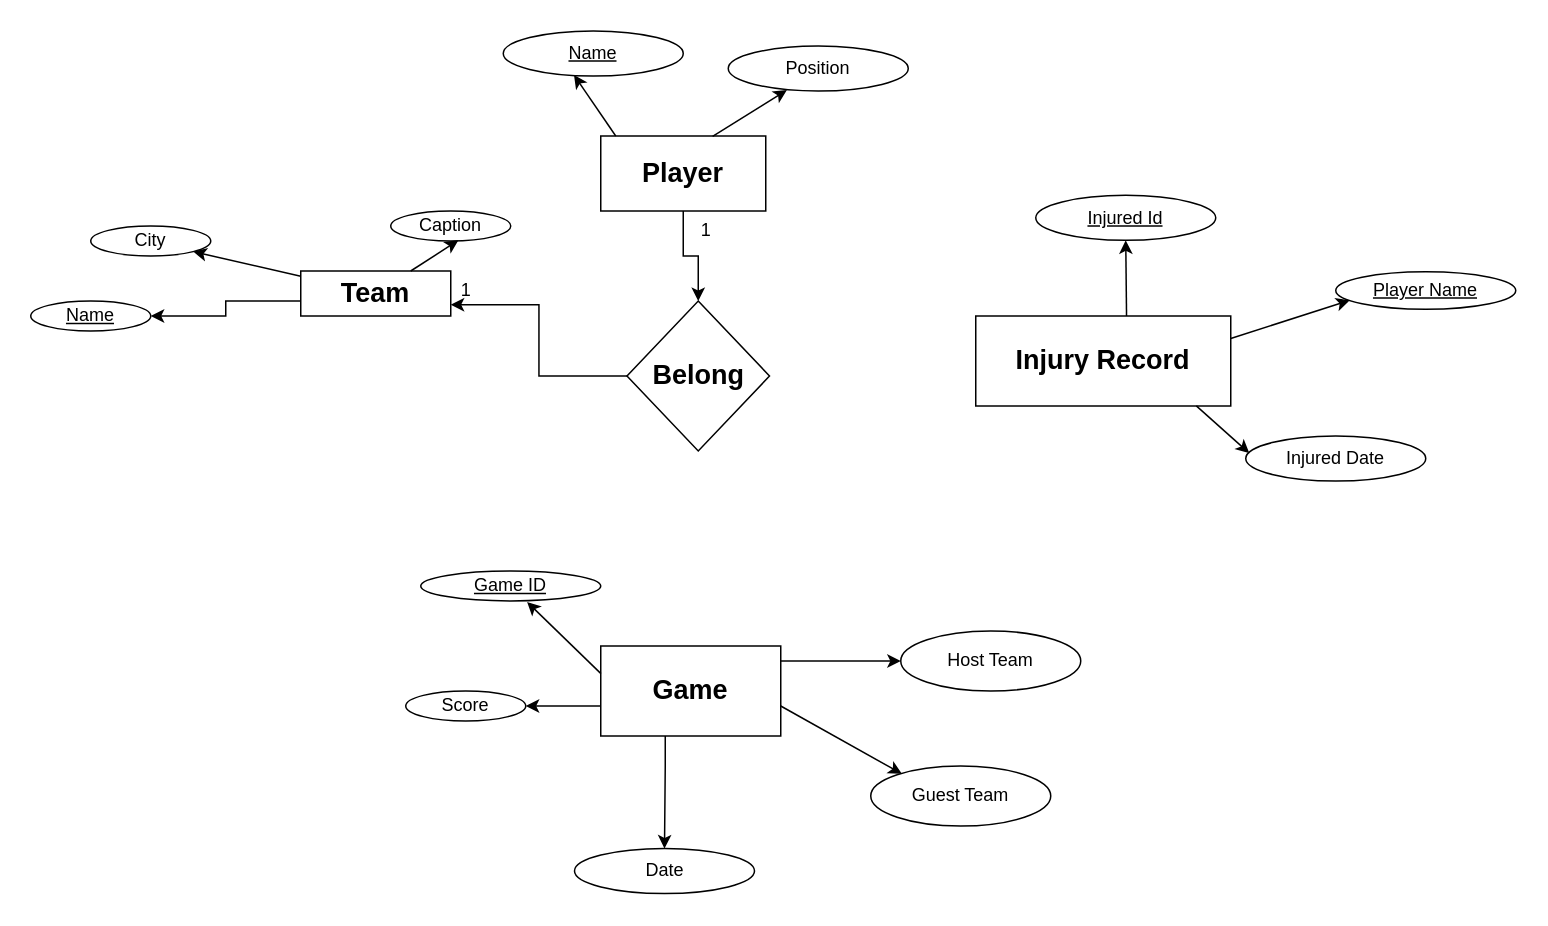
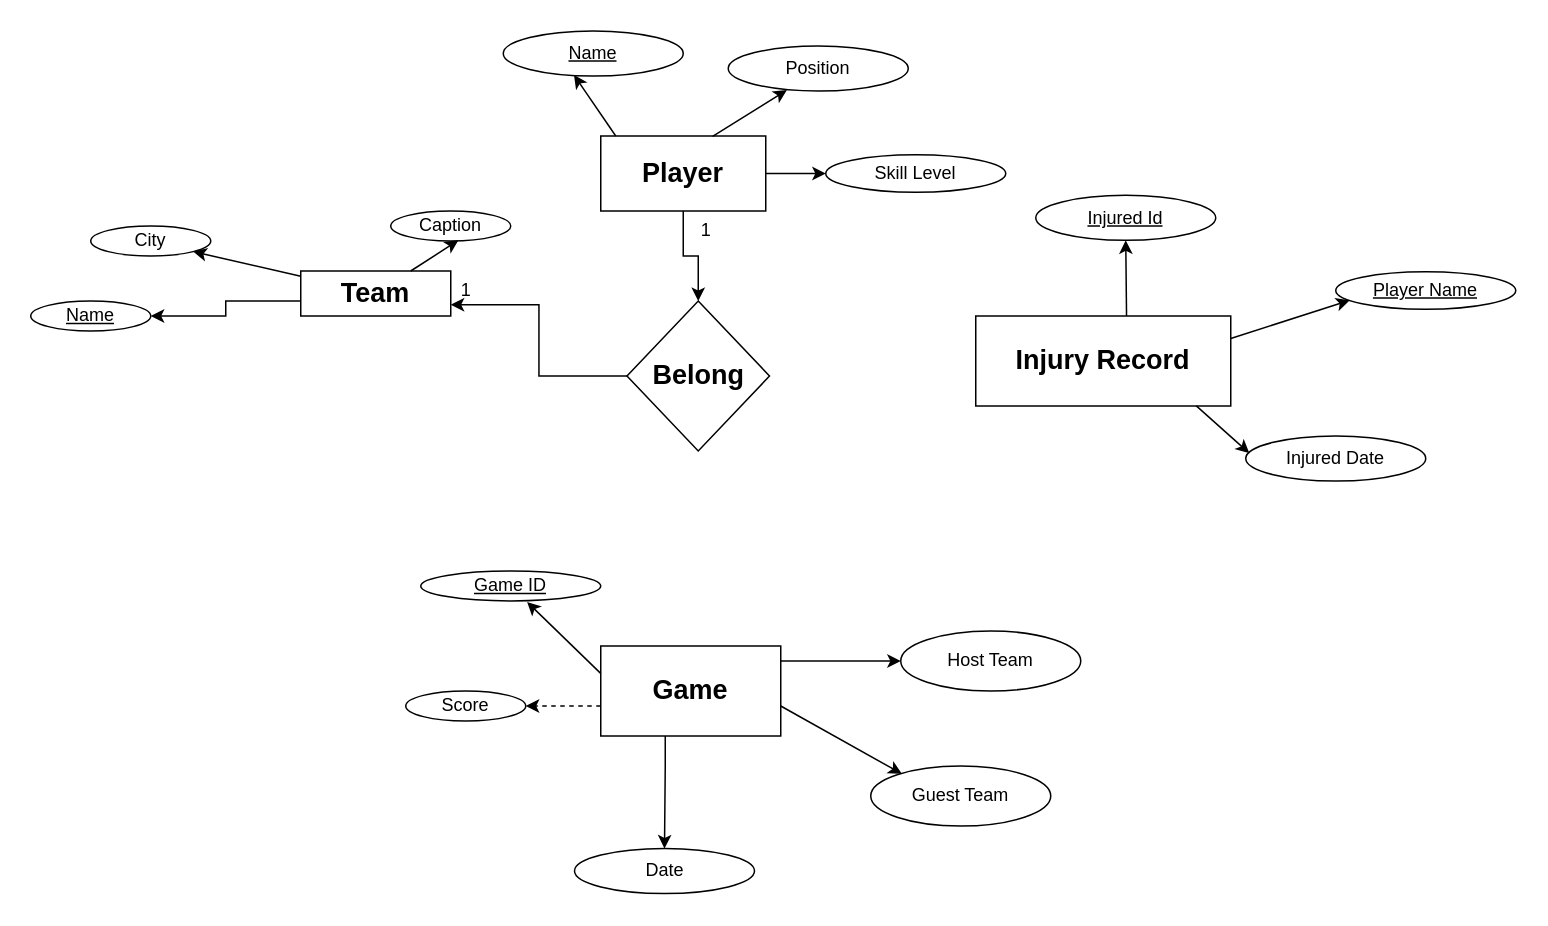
  <mxCell id="0" />
  <mxCell id="1" parent="0" />
  <mxCell id="2" value="" style="edgeStyle=orthogonalEdgeStyle;rounded=0;orthogonalLoop=1;jettySize=auto;html=1;" edge="1" parent="1" source="3" target="4"><mxGeometry relative="1" as="geometry"><Array as="points"><mxPoint x="150" y="200" /><mxPoint x="150" y="210" /></Array></mxGeometry></mxCell>
  <mxCell id="3" value="&lt;h2&gt;Team&lt;/h2&gt;" style="rounded=0;whiteSpace=wrap;html=1;" vertex="1" parent="1"><mxGeometry x="200" y="180" width="100" height="30" as="geometry" /></mxCell>
  <mxCell id="4" value="&lt;u&gt;Name&lt;/u&gt;" style="ellipse;whiteSpace=wrap;html=1;rounded=0;" vertex="1" parent="1"><mxGeometry x="20" y="200" width="80" height="20" as="geometry" /></mxCell>
  <mxCell id="5" value="City" style="ellipse;whiteSpace=wrap;html=1;rounded=0;" vertex="1" parent="1"><mxGeometry x="60" y="150" width="80" height="20" as="geometry" /></mxCell>
  <mxCell id="6" value="" style="edgeStyle=none;orthogonalLoop=1;jettySize=auto;html=1;rounded=0;entryX=1;entryY=1;entryDx=0;entryDy=0;" edge="1" parent="1" source="3" target="5"><mxGeometry width="100" relative="1" as="geometry"><mxPoint x="150" y="170" as="sourcePoint" /><mxPoint x="250" y="170" as="targetPoint" /><Array as="points" /></mxGeometry></mxCell>
  <mxCell id="7" value="Caption" style="ellipse;whiteSpace=wrap;html=1;" vertex="1" parent="1"><mxGeometry x="260" y="140" width="80" height="20" as="geometry" /></mxCell>
  <mxCell id="8" value="" style="edgeStyle=none;orthogonalLoop=1;jettySize=auto;html=1;rounded=0;entryX=0.564;entryY=0.977;entryDx=0;entryDy=0;entryPerimeter=0;" edge="1" parent="1" source="3" target="7"><mxGeometry width="100" relative="1" as="geometry"><mxPoint x="330" y="200" as="sourcePoint" /><mxPoint x="430" y="200" as="targetPoint" /><Array as="points" /></mxGeometry></mxCell>
  <mxCell id="9" value="" style="edgeStyle=orthogonalEdgeStyle;rounded=0;orthogonalLoop=1;jettySize=auto;html=1;" edge="1" parent="1" source="11" target="13"><mxGeometry relative="1" as="geometry" /></mxCell>
+ <mxCell id="10" value="" style="edgeStyle=orthogonalEdgeStyle;rounded=0;orthogonalLoop=1;jettySize=auto;html=1;" edge="1" parent="1" source="11" target="20"><mxGeometry relative="1" as="geometry" /></mxCell>
  <mxCell id="11" value="&lt;h2&gt;Player&lt;/h2&gt;" style="whiteSpace=wrap;html=1;" vertex="1" parent="1"><mxGeometry x="400" y="90" width="110" height="50" as="geometry" /></mxCell>
  <mxCell id="12" style="edgeStyle=orthogonalEdgeStyle;rounded=0;orthogonalLoop=1;jettySize=auto;html=1;entryX=1;entryY=0.75;entryDx=0;entryDy=0;" edge="1" parent="1" source="13" target="3"><mxGeometry relative="1" as="geometry" /></mxCell>
  <mxCell id="13" value="&lt;h2&gt;Belong&lt;/h2&gt;" style="rhombus;whiteSpace=wrap;html=1;" vertex="1" parent="1"><mxGeometry x="417.5" y="200" width="95" height="100" as="geometry" /></mxCell>
  <mxCell id="14" value="1" style="text;html=1;align=center;verticalAlign=middle;resizable=0;points=[];autosize=1;strokeColor=none;fillColor=none;" vertex="1" parent="1"><mxGeometry x="455" y="138" width="30" height="30" as="geometry" /></mxCell>
  <mxCell id="15" value="1" style="text;html=1;align=center;verticalAlign=middle;resizable=0;points=[];autosize=1;strokeColor=none;fillColor=none;" vertex="1" parent="1"><mxGeometry x="295" y="178" width="30" height="30" as="geometry" /></mxCell>
  <mxCell id="16" value="&lt;u&gt;Name&lt;/u&gt;" style="ellipse;whiteSpace=wrap;html=1;" vertex="1" parent="1"><mxGeometry x="335" y="20" width="120" height="30" as="geometry" /></mxCell>
  <mxCell id="17" value="" style="edgeStyle=none;orthogonalLoop=1;jettySize=auto;html=1;rounded=0;entryX=0.393;entryY=0.977;entryDx=0;entryDy=0;entryPerimeter=0;" edge="1" parent="1" target="16"><mxGeometry width="100" relative="1" as="geometry"><mxPoint x="410" y="90" as="sourcePoint" /><mxPoint x="520" y="70" as="targetPoint" /><Array as="points" /></mxGeometry></mxCell>
  <mxCell id="18" value="Position" style="ellipse;whiteSpace=wrap;html=1;" vertex="1" parent="1"><mxGeometry x="485" y="30" width="120" height="30" as="geometry" /></mxCell>
  <mxCell id="19" value="" style="edgeStyle=none;orthogonalLoop=1;jettySize=auto;html=1;rounded=0;exitX=0.678;exitY=0.006;exitDx=0;exitDy=0;exitPerimeter=0;entryX=0.326;entryY=0.979;entryDx=0;entryDy=0;entryPerimeter=0;" edge="1" parent="1" source="11" target="18"><mxGeometry width="100" relative="1" as="geometry"><mxPoint x="450" y="80" as="sourcePoint" /><mxPoint x="550" y="80" as="targetPoint" /><Array as="points" /></mxGeometry></mxCell>
+ <mxCell id="20" value="Skill Level" style="ellipse;whiteSpace=wrap;html=1;" vertex="1" parent="1"><mxGeometry x="550" y="102.5" width="120" height="25" as="geometry" /></mxCell>
  <mxCell id="21" value="&lt;h2&gt;Injury Record&lt;/h2&gt;" style="rounded=0;whiteSpace=wrap;html=1;" vertex="1" parent="1"><mxGeometry x="650" y="210" width="170" height="60" as="geometry" /></mxCell>
  <mxCell id="22" value="" style="edgeStyle=orthogonalEdgeStyle;rounded=0;orthogonalLoop=1;jettySize=auto;html=1;" edge="1" parent="1" source="24" target="29"><mxGeometry relative="1" as="geometry"><Array as="points"><mxPoint x="443" y="510" /><mxPoint x="443" y="510" /></Array></mxGeometry></mxCell>
- <mxCell id="23" value="" style="edgeStyle=orthogonalEdgeStyle;rounded=0;orthogonalLoop=1;jettySize=auto;html=1;" edge="1" parent="1" source="24" target="30"><mxGeometry relative="1" as="geometry"><Array as="points"><mxPoint x="390" y="470" /><mxPoint x="390" y="470" /></Array></mxGeometry></mxCell>
+ <mxCell id="23" value="" style="edgeStyle=orthogonalEdgeStyle;rounded=0;orthogonalLoop=1;jettySize=auto;html=1;dashed=1;" edge="1" parent="1" source="24" target="30"><mxGeometry relative="1" as="geometry"><Array as="points"><mxPoint x="390" y="470" /><mxPoint x="390" y="470" /></Array></mxGeometry></mxCell>
  <mxCell id="24" value="&lt;h2&gt;Game&lt;/h2&gt;" style="rounded=0;whiteSpace=wrap;html=1;" vertex="1" parent="1"><mxGeometry x="400" y="430" width="120" height="60" as="geometry" /></mxCell>
  <mxCell id="25" value="Host Team" style="ellipse;whiteSpace=wrap;html=1;" vertex="1" parent="1"><mxGeometry x="600" y="420" width="120" height="40" as="geometry" /></mxCell>
  <mxCell id="26" value="Guest Team" style="ellipse;whiteSpace=wrap;html=1;" vertex="1" parent="1"><mxGeometry x="580" y="510" width="120" height="40" as="geometry" /></mxCell>
  <mxCell id="27" value="" style="edgeStyle=none;orthogonalLoop=1;jettySize=auto;html=1;rounded=0;" edge="1" parent="1"><mxGeometry width="100" relative="1" as="geometry"><mxPoint x="520" y="440" as="sourcePoint" /><mxPoint x="600" y="440" as="targetPoint" /><Array as="points" /></mxGeometry></mxCell>
  <mxCell id="28" value="" style="edgeStyle=none;orthogonalLoop=1;jettySize=auto;html=1;rounded=0;entryX=0.173;entryY=0.131;entryDx=0;entryDy=0;entryPerimeter=0;" edge="1" parent="1" target="26"><mxGeometry width="100" relative="1" as="geometry"><mxPoint x="520" y="470" as="sourcePoint" /><mxPoint x="620" y="470" as="targetPoint" /><Array as="points" /></mxGeometry></mxCell>
  <mxCell id="29" value="Date" style="ellipse;whiteSpace=wrap;html=1;" vertex="1" parent="1"><mxGeometry x="382.5" y="565" width="120" height="30" as="geometry" /></mxCell>
  <mxCell id="30" value="Score" style="ellipse;whiteSpace=wrap;html=1;" vertex="1" parent="1"><mxGeometry x="270" y="460" width="80" height="20" as="geometry" /></mxCell>
  <mxCell id="31" value="&lt;u&gt;Injured Id&lt;/u&gt;" style="ellipse;whiteSpace=wrap;html=1;" vertex="1" parent="1"><mxGeometry x="690" y="129.58" width="120" height="30" as="geometry" /></mxCell>
  <mxCell id="32" value="" style="edgeStyle=none;orthogonalLoop=1;jettySize=auto;html=1;rounded=0;entryX=0.5;entryY=1;entryDx=0;entryDy=0;exitX=0.709;exitY=0.007;exitDx=0;exitDy=0;exitPerimeter=0;" edge="1" parent="1" target="31"><mxGeometry width="100" relative="1" as="geometry"><mxPoint x="750.53" y="210" as="sourcePoint" /><mxPoint x="820" y="199.58" as="targetPoint" /><Array as="points" /></mxGeometry></mxCell>
  <mxCell id="33" value="&lt;u&gt;Player Name&lt;/u&gt;" style="ellipse;whiteSpace=wrap;html=1;" vertex="1" parent="1"><mxGeometry x="890" y="180.5" width="120" height="25" as="geometry" /></mxCell>
  <mxCell id="34" value="" style="edgeStyle=none;orthogonalLoop=1;jettySize=auto;html=1;rounded=0;exitX=1;exitY=0.25;exitDx=0;exitDy=0;entryX=0.077;entryY=0.763;entryDx=0;entryDy=0;entryPerimeter=0;" edge="1" parent="1" source="21" target="33"><mxGeometry width="100" relative="1" as="geometry"><mxPoint x="830" y="190" as="sourcePoint" /><mxPoint x="930" y="190" as="targetPoint" /><Array as="points" /></mxGeometry></mxCell>
  <mxCell id="35" value="Injured Date" style="ellipse;whiteSpace=wrap;html=1;" vertex="1" parent="1"><mxGeometry x="830" y="290" width="120" height="30" as="geometry" /></mxCell>
  <mxCell id="36" value="" style="edgeStyle=none;orthogonalLoop=1;jettySize=auto;html=1;rounded=0;exitX=0.865;exitY=0.998;exitDx=0;exitDy=0;exitPerimeter=0;entryX=0.02;entryY=0.382;entryDx=0;entryDy=0;entryPerimeter=0;" edge="1" parent="1" source="21" target="35"><mxGeometry width="100" relative="1" as="geometry"><mxPoint x="710" y="290" as="sourcePoint" /><mxPoint x="810" y="290" as="targetPoint" /><Array as="points" /></mxGeometry></mxCell>
  <mxCell id="37" value="&lt;u&gt;Game ID&lt;/u&gt;" style="ellipse;whiteSpace=wrap;html=1;" vertex="1" parent="1"><mxGeometry x="280" y="380" width="120" height="20" as="geometry" /></mxCell>
  <mxCell id="38" value="" style="edgeStyle=none;orthogonalLoop=1;jettySize=auto;html=1;rounded=0;entryX=0.591;entryY=1.031;entryDx=0;entryDy=0;entryPerimeter=0;exitX=0.001;exitY=0.307;exitDx=0;exitDy=0;exitPerimeter=0;" edge="1" parent="1" source="24" target="37"><mxGeometry width="100" relative="1" as="geometry"><mxPoint x="390" y="390" as="sourcePoint" /><mxPoint x="490" y="390" as="targetPoint" /><Array as="points" /></mxGeometry></mxCell>
